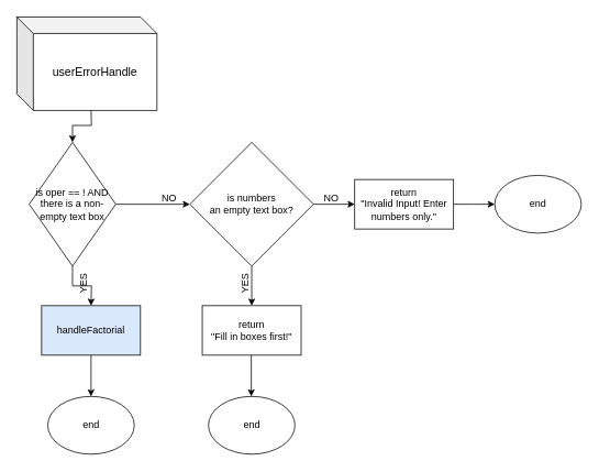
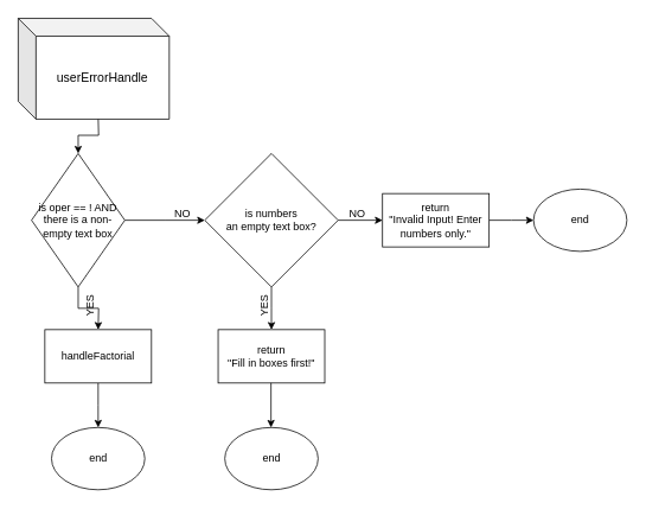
  <mxCell id="0" />
  <mxCell id="1" parent="0" />
  <mxCell id="2" style="edgeStyle=orthogonalEdgeStyle;rounded=0;orthogonalLoop=1;jettySize=auto;html=1;exitX=0.5;exitY=1;exitDx=0;exitDy=0;entryX=0.5;entryY=0;entryDx=0;entryDy=0;" parent="1" target="6" edge="1"><mxGeometry relative="1" as="geometry"><mxPoint x="110" y="130" as="sourcePoint" /><mxPoint x="110" y="160" as="targetPoint" /></mxGeometry></mxCell>
  <mxCell id="3" value="&lt;font style=&quot;font-size: 14px&quot;&gt;userErrorHandle&lt;/font&gt;" style="shape=cube;whiteSpace=wrap;html=1;boundedLbl=1;backgroundOutline=1;darkOpacity=0.05;darkOpacity2=0.1;" parent="1" vertex="1"><mxGeometry x="20" y="20" width="170" height="113.33" as="geometry" /></mxCell>
  <mxCell id="4" style="edgeStyle=orthogonalEdgeStyle;rounded=0;orthogonalLoop=1;jettySize=auto;html=1;exitX=1;exitY=0.5;exitDx=0;exitDy=0;" edge="1" parent="1" source="6"><mxGeometry relative="1" as="geometry"><mxPoint x="230" y="247" as="targetPoint" /></mxGeometry></mxCell>
  <mxCell id="5" style="edgeStyle=orthogonalEdgeStyle;rounded=0;orthogonalLoop=1;jettySize=auto;html=1;exitX=0.5;exitY=1;exitDx=0;exitDy=0;" edge="1" parent="1" source="6"><mxGeometry relative="1" as="geometry"><mxPoint x="110" y="370" as="targetPoint" /></mxGeometry></mxCell>
  <mxCell id="6" value="&lt;font style=&quot;font-size: 12px&quot;&gt;is oper == ! AND&lt;br&gt;there is a non-empty text box&lt;br&gt;&lt;/font&gt;" style="rhombus;whiteSpace=wrap;html=1;" vertex="1" parent="1"><mxGeometry x="35" y="172" width="105" height="150" as="geometry" /></mxCell>
  <mxCell id="7" value="YES" style="text;html=1;strokeColor=none;fillColor=none;align=center;verticalAlign=middle;whiteSpace=wrap;rounded=0;rotation=-90;" vertex="1" parent="1"><mxGeometry x="82" y="333" width="40" height="20" as="geometry" /></mxCell>
  <mxCell id="8" value="NO" style="text;html=1;strokeColor=none;fillColor=none;align=center;verticalAlign=middle;whiteSpace=wrap;rounded=0;" vertex="1" parent="1"><mxGeometry x="185" y="230" width="40" height="20" as="geometry" /></mxCell>
  <mxCell id="9" style="edgeStyle=orthogonalEdgeStyle;rounded=0;orthogonalLoop=1;jettySize=auto;html=1;exitX=0.5;exitY=1;exitDx=0;exitDy=0;" edge="1" parent="1" source="11"><mxGeometry relative="1" as="geometry"><mxPoint x="305" y="370" as="targetPoint" /></mxGeometry></mxCell>
  <mxCell id="10" style="edgeStyle=orthogonalEdgeStyle;rounded=0;orthogonalLoop=1;jettySize=auto;html=1;exitX=1;exitY=0.5;exitDx=0;exitDy=0;" edge="1" parent="1" source="11"><mxGeometry relative="1" as="geometry"><mxPoint x="430" y="247" as="targetPoint" /></mxGeometry></mxCell>
  <mxCell id="11" value="&lt;font style=&quot;font-size: 12px&quot;&gt;is numbers &lt;br&gt;an empty text box?&lt;br&gt;&lt;/font&gt;" style="rhombus;whiteSpace=wrap;html=1;" vertex="1" parent="1"><mxGeometry x="230" y="172" width="150" height="150" as="geometry" /></mxCell>
  <mxCell id="12" value="YES" style="text;html=1;strokeColor=none;fillColor=none;align=center;verticalAlign=middle;whiteSpace=wrap;rounded=0;rotation=-90;" vertex="1" parent="1"><mxGeometry x="277" y="333" width="40" height="20" as="geometry" /></mxCell>
  <mxCell id="13" value="NO" style="text;html=1;strokeColor=none;fillColor=none;align=center;verticalAlign=middle;whiteSpace=wrap;rounded=0;" vertex="1" parent="1"><mxGeometry x="382" y="230" width="40" height="20" as="geometry" /></mxCell>
  <mxCell id="14" style="edgeStyle=orthogonalEdgeStyle;rounded=0;orthogonalLoop=1;jettySize=auto;html=1;exitX=0.5;exitY=1;exitDx=0;exitDy=0;" edge="1" parent="1" source="15"><mxGeometry relative="1" as="geometry"><mxPoint x="110" y="480" as="targetPoint" /></mxGeometry></mxCell>
- <mxCell id="15" value="handleFactorial" style="rounded=0;whiteSpace=wrap;html=1;fillColor=#dae8fc;" vertex="1" parent="1"><mxGeometry x="50" y="370" width="120" height="60" as="geometry" /></mxCell>
+ <mxCell id="15" value="handleFactorial" style="rounded=0;whiteSpace=wrap;html=1;" vertex="1" parent="1"><mxGeometry x="50" y="370" width="120" height="60" as="geometry" /></mxCell>
  <mxCell id="16" value="end" style="ellipse;whiteSpace=wrap;html=1;" vertex="1" parent="1"><mxGeometry x="57.5" y="480" width="105" height="70" as="geometry" /></mxCell>
  <mxCell id="17" value="return&lt;br&gt;&quot;Fill in boxes first!&quot;" style="rounded=0;whiteSpace=wrap;html=1;" vertex="1" parent="1"><mxGeometry x="245" y="370" width="120" height="60" as="geometry" /></mxCell>
  <mxCell id="18" style="edgeStyle=orthogonalEdgeStyle;rounded=0;orthogonalLoop=1;jettySize=auto;html=1;exitX=1;exitY=0.5;exitDx=0;exitDy=0;" edge="1" parent="1" source="19"><mxGeometry relative="1" as="geometry"><mxPoint x="600" y="247" as="targetPoint" /></mxGeometry></mxCell>
  <mxCell id="19" value="return&lt;br&gt;&quot;Invalid Input! Enter numbers only.&quot;" style="rounded=0;whiteSpace=wrap;html=1;" vertex="1" parent="1"><mxGeometry x="430" y="217" width="120" height="60" as="geometry" /></mxCell>
  <mxCell id="20" style="edgeStyle=orthogonalEdgeStyle;rounded=0;orthogonalLoop=1;jettySize=auto;html=1;exitX=0.5;exitY=1;exitDx=0;exitDy=0;" edge="1" parent="1"><mxGeometry relative="1" as="geometry"><mxPoint x="304.5" y="480" as="targetPoint" /><mxPoint x="304.5" y="430" as="sourcePoint" /></mxGeometry></mxCell>
  <mxCell id="21" value="end" style="ellipse;whiteSpace=wrap;html=1;" vertex="1" parent="1"><mxGeometry x="252.5" y="480" width="105" height="70" as="geometry" /></mxCell>
  <mxCell id="22" value="end" style="ellipse;whiteSpace=wrap;html=1;" vertex="1" parent="1"><mxGeometry x="600" y="212" width="105" height="70" as="geometry" /></mxCell>
